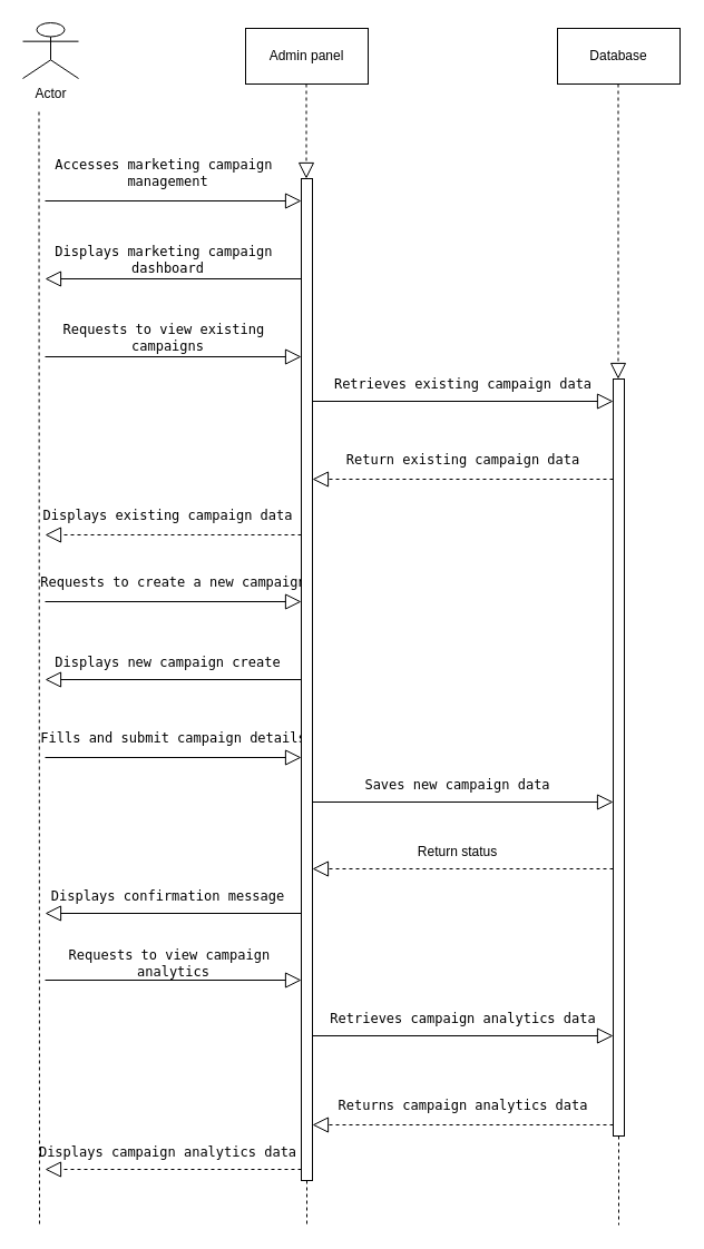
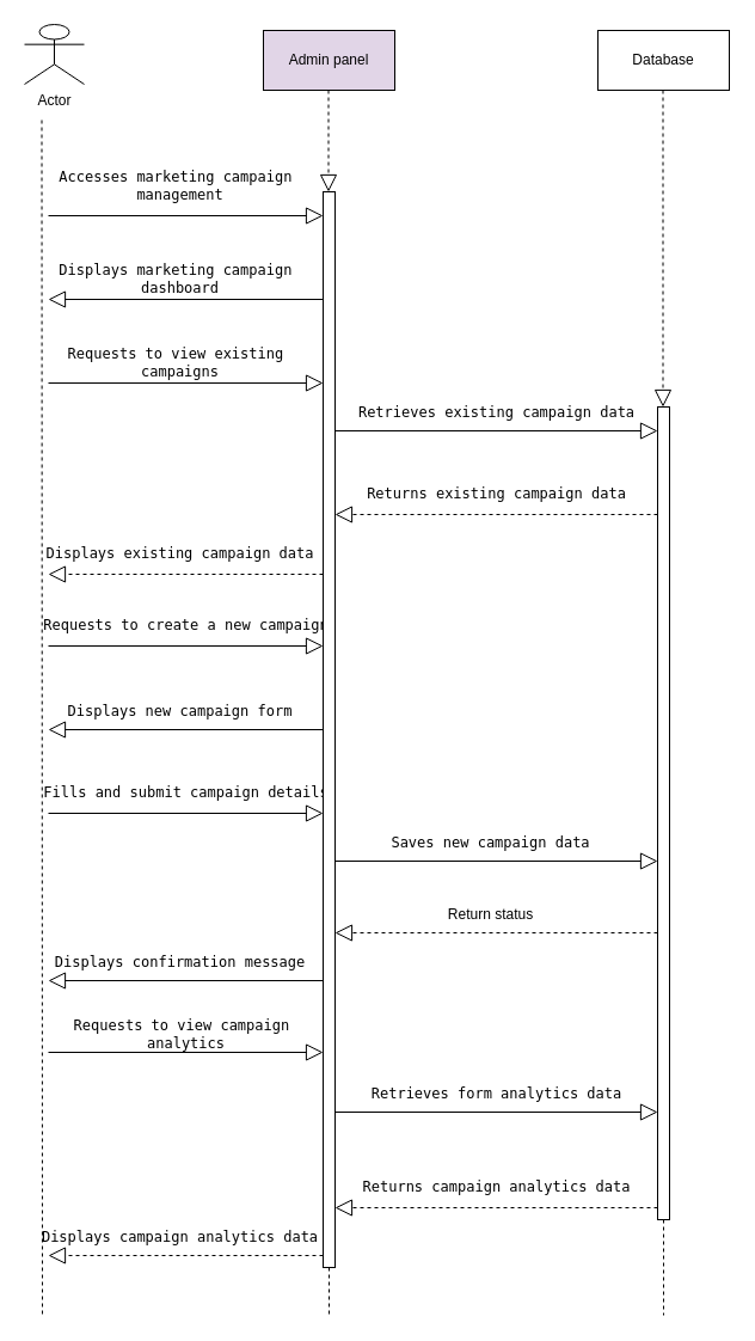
  <mxCell id="0" />
  <mxCell id="1" parent="0" />
  <mxCell id="2" value="Actor" style="shape=umlActor;verticalLabelPosition=bottom;verticalAlign=top;html=1;outlineConnect=0;" parent="1" vertex="1"><mxGeometry x="20" y="20" width="50" height="50" as="geometry" /></mxCell>
  <mxCell id="3" value="Database" style="html=1;whiteSpace=wrap;" parent="1" vertex="1"><mxGeometry x="500" y="25" width="110" height="50" as="geometry" /></mxCell>
- <mxCell id="4" value="Admin panel" style="html=1;whiteSpace=wrap;" parent="1" vertex="1"><mxGeometry x="220" y="25" width="110" height="50" as="geometry" /></mxCell>
+ <mxCell id="4" value="Admin panel" style="html=1;whiteSpace=wrap;fillColor=#e1d5e7;" parent="1" vertex="1"><mxGeometry x="220" y="25" width="110" height="50" as="geometry" /></mxCell>
  <mxCell id="5" value="" style="endArrow=none;dashed=1;endFill=0;endSize=12;html=1;rounded=0;" parent="1" edge="1"><mxGeometry width="160" relative="1" as="geometry"><mxPoint x="34.5" y="100" as="sourcePoint" /><mxPoint x="35" y="1100" as="targetPoint" /></mxGeometry></mxCell>
  <mxCell id="6" value="" style="endArrow=none;dashed=1;endFill=0;endSize=12;html=1;rounded=0;" parent="1" source="41" edge="1"><mxGeometry width="160" relative="1" as="geometry"><mxPoint x="274.5" y="75" as="sourcePoint" /><mxPoint x="275" y="1100" as="targetPoint" /></mxGeometry></mxCell>
  <mxCell id="7" value="" style="endArrow=none;dashed=1;endFill=0;endSize=12;html=1;rounded=0;" parent="1" source="43" edge="1"><mxGeometry width="160" relative="1" as="geometry"><mxPoint x="554.5" y="75" as="sourcePoint" /><mxPoint x="555" y="1100" as="targetPoint" /></mxGeometry></mxCell>
  <mxCell id="8" value="&lt;pre&gt;&lt;code class=&quot;!whitespace-pre hljs language-sql&quot;&gt;Accesses marketing campaign &lt;br&gt;management&lt;/code&gt;&lt;/pre&gt;" style="text;html=1;align=center;verticalAlign=middle;resizable=0;points=[];autosize=1;strokeColor=none;fillColor=none;" parent="1" vertex="1"><mxGeometry x="40" y="120" width="220" height="70" as="geometry" /></mxCell>
  <mxCell id="9" value="&lt;pre&gt;&lt;code class=&quot;!whitespace-pre hljs language-sql&quot;&gt;Displays marketing campaign &lt;br&gt;dashboard&lt;/code&gt;&lt;/pre&gt;" style="text;html=1;align=center;verticalAlign=middle;resizable=0;points=[];autosize=1;strokeColor=none;fillColor=none;" parent="1" vertex="1"><mxGeometry x="40" y="198" width="220" height="70" as="geometry" /></mxCell>
  <mxCell id="10" value="&lt;pre&gt;&lt;code class=&quot;!whitespace-pre hljs language-sql&quot;&gt;Requests to &lt;span class=&quot;hljs-keyword&quot;&gt;view&lt;/span&gt; existing &lt;br&gt;campaigns&lt;/code&gt;&lt;/pre&gt;" style="text;html=1;align=center;verticalAlign=middle;resizable=0;points=[];autosize=1;strokeColor=none;fillColor=none;" parent="1" vertex="1"><mxGeometry x="45" y="268" width="210" height="70" as="geometry" /></mxCell>
  <mxCell id="11" value="&lt;pre&gt;&lt;code class=&quot;!whitespace-pre hljs language-sql&quot;&gt;Retrieves existing campaign data&lt;/code&gt;&lt;/pre&gt;" style="text;html=1;align=center;verticalAlign=middle;resizable=0;points=[];autosize=1;strokeColor=none;fillColor=none;" parent="1" vertex="1"><mxGeometry x="290" y="320" width="250" height="50" as="geometry" /></mxCell>
- <mxCell id="12" value="&lt;pre&gt;&lt;code class=&quot;!whitespace-pre hljs language-sql&quot;&gt;Return existing campaign data&lt;/code&gt;&lt;/pre&gt;" style="text;html=1;align=center;verticalAlign=middle;resizable=0;points=[];autosize=1;strokeColor=none;fillColor=none;" parent="1" vertex="1"><mxGeometry x="300" y="388" width="230" height="50" as="geometry" /></mxCell>
+ <mxCell id="12" value="&lt;pre&gt;&lt;code class=&quot;!whitespace-pre hljs language-sql&quot;&gt;Returns existing campaign data&lt;/code&gt;&lt;/pre&gt;" style="text;html=1;align=center;verticalAlign=middle;resizable=0;points=[];autosize=1;strokeColor=none;fillColor=none;" parent="1" vertex="1"><mxGeometry x="300" y="388" width="230" height="50" as="geometry" /></mxCell>
  <mxCell id="13" value="&lt;pre&gt;&lt;code class=&quot;!whitespace-pre hljs language-sql&quot;&gt;Displays existing campaign data&lt;/code&gt;&lt;/pre&gt;" style="text;html=1;align=center;verticalAlign=middle;resizable=0;points=[];autosize=1;strokeColor=none;fillColor=none;" parent="1" vertex="1"><mxGeometry x="30" y="438" width="240" height="50" as="geometry" /></mxCell>
  <mxCell id="14" value="&lt;pre&gt;&lt;code class=&quot;!whitespace-pre hljs language-sql&quot;&gt;Requests to &lt;span class=&quot;hljs-keyword&quot;&gt;create&lt;/span&gt; a &lt;span class=&quot;hljs-keyword&quot;&gt;new&lt;/span&gt; campaign&lt;/code&gt;&lt;/pre&gt;" style="text;html=1;align=center;verticalAlign=middle;resizable=0;points=[];autosize=1;strokeColor=none;fillColor=none;" parent="1" vertex="1"><mxGeometry x="30" y="498" width="250" height="50" as="geometry" /></mxCell>
- <mxCell id="15" value="&lt;pre&gt;&lt;code class=&quot;!whitespace-pre hljs language-sql&quot;&gt;Displays new campaign create&lt;/code&gt;&lt;/pre&gt;" style="text;html=1;align=center;verticalAlign=middle;resizable=0;points=[];autosize=1;strokeColor=none;fillColor=none;" parent="1" vertex="1"><mxGeometry x="45" y="570" width="210" height="50" as="geometry" /></mxCell>
+ <mxCell id="15" value="&lt;pre&gt;&lt;code class=&quot;!whitespace-pre hljs language-sql&quot;&gt;Displays new campaign form&lt;/code&gt;&lt;/pre&gt;" style="text;html=1;align=center;verticalAlign=middle;resizable=0;points=[];autosize=1;strokeColor=none;fillColor=none;" parent="1" vertex="1"><mxGeometry x="45" y="570" width="210" height="50" as="geometry" /></mxCell>
  <mxCell id="16" value="&lt;pre&gt;&lt;code class=&quot;!whitespace-pre hljs language-sql&quot;&gt;Fills and submit campaign details&lt;/code&gt;&lt;/pre&gt;" style="text;html=1;align=center;verticalAlign=middle;resizable=0;points=[];autosize=1;strokeColor=none;fillColor=none;" parent="1" vertex="1"><mxGeometry x="30" y="638" width="250" height="50" as="geometry" /></mxCell>
  <mxCell id="17" value="&lt;pre&gt;&lt;code class=&quot;!whitespace-pre hljs language-sql&quot;&gt;Saves new campaign data&lt;/code&gt;&lt;/pre&gt;" style="text;html=1;align=center;verticalAlign=middle;resizable=0;points=[];autosize=1;strokeColor=none;fillColor=none;" parent="1" vertex="1"><mxGeometry x="320" y="680" width="180" height="50" as="geometry" /></mxCell>
  <mxCell id="18" value="&lt;div&gt;Return status&lt;/div&gt;" style="text;html=1;align=center;verticalAlign=middle;resizable=0;points=[];autosize=1;strokeColor=none;fillColor=none;" parent="1" vertex="1"><mxGeometry x="360" y="750" width="100" height="30" as="geometry" /></mxCell>
  <mxCell id="19" value="&lt;pre&gt;&lt;code class=&quot;!whitespace-pre hljs language-sql&quot;&gt;Displays confirmation message&lt;/code&gt;&lt;/pre&gt;" style="text;html=1;align=center;verticalAlign=middle;resizable=0;points=[];autosize=1;strokeColor=none;fillColor=none;" parent="1" vertex="1"><mxGeometry x="35" y="780" width="230" height="50" as="geometry" /></mxCell>
  <mxCell id="20" value="&lt;pre&gt;&lt;code class=&quot;!whitespace-pre hljs language-sql&quot;&gt;Requests to &lt;span class=&quot;hljs-keyword&quot;&gt;view&lt;/span&gt; campaign &lt;br&gt;analytics&lt;/code&gt;&lt;/pre&gt;" style="text;html=1;align=center;verticalAlign=middle;resizable=0;points=[];autosize=1;strokeColor=none;fillColor=none;" parent="1" vertex="1"><mxGeometry x="50" y="830" width="210" height="70" as="geometry" /></mxCell>
- <mxCell id="21" value="&lt;pre&gt;&lt;code class=&quot;!whitespace-pre hljs language-sql&quot;&gt;Retrieves campaign analytics data&lt;/code&gt;&lt;/pre&gt;" style="text;html=1;align=center;verticalAlign=middle;resizable=0;points=[];autosize=1;strokeColor=none;fillColor=none;" parent="1" vertex="1"><mxGeometry x="290" y="890" width="250" height="50" as="geometry" /></mxCell>
+ <mxCell id="21" value="&lt;pre&gt;&lt;code class=&quot;!whitespace-pre hljs language-sql&quot;&gt;Retrieves form analytics data&lt;/code&gt;&lt;/pre&gt;" style="text;html=1;align=center;verticalAlign=middle;resizable=0;points=[];autosize=1;strokeColor=none;fillColor=none;" parent="1" vertex="1"><mxGeometry x="290" y="890" width="250" height="50" as="geometry" /></mxCell>
  <mxCell id="22" value="&lt;pre&gt;&lt;code class=&quot;!whitespace-pre hljs language-sql&quot;&gt;Returns campaign analytics data&lt;/code&gt;&lt;/pre&gt;" style="text;html=1;align=center;verticalAlign=middle;resizable=0;points=[];autosize=1;strokeColor=none;fillColor=none;" parent="1" vertex="1"><mxGeometry x="295" y="968" width="240" height="50" as="geometry" /></mxCell>
  <mxCell id="23" value="&lt;pre&gt;&lt;code class=&quot;!whitespace-pre hljs language-sql&quot;&gt;Displays campaign analytics data&lt;/code&gt;&lt;/pre&gt;" style="text;html=1;align=center;verticalAlign=middle;resizable=0;points=[];autosize=1;strokeColor=none;fillColor=none;" parent="1" vertex="1"><mxGeometry x="25" y="1010" width="250" height="50" as="geometry" /></mxCell>
  <mxCell id="24" value="" style="endArrow=block;endFill=0;endSize=12;html=1;rounded=0;" parent="1" edge="1"><mxGeometry width="160" relative="1" as="geometry"><mxPoint x="40" y="180" as="sourcePoint" /><mxPoint x="270" y="180" as="targetPoint" /></mxGeometry></mxCell>
  <mxCell id="25" value="" style="endArrow=block;endFill=0;endSize=12;html=1;rounded=0;" parent="1" edge="1"><mxGeometry width="160" relative="1" as="geometry"><mxPoint x="270" y="250" as="sourcePoint" /><mxPoint x="40" y="250" as="targetPoint" /></mxGeometry></mxCell>
  <mxCell id="26" value="" style="endArrow=block;endFill=0;endSize=12;html=1;rounded=0;" parent="1" edge="1"><mxGeometry width="160" relative="1" as="geometry"><mxPoint x="40" y="320" as="sourcePoint" /><mxPoint x="270" y="320" as="targetPoint" /></mxGeometry></mxCell>
  <mxCell id="27" value="" style="endArrow=block;endFill=0;endSize=12;html=1;rounded=0;" parent="1" edge="1"><mxGeometry width="160" relative="1" as="geometry"><mxPoint x="280" y="360" as="sourcePoint" /><mxPoint x="550" y="360" as="targetPoint" /></mxGeometry></mxCell>
  <mxCell id="28" value="" style="endArrow=block;endFill=0;endSize=12;html=1;rounded=0;dashed=1;" parent="1" edge="1"><mxGeometry width="160" relative="1" as="geometry"><mxPoint x="550" y="430" as="sourcePoint" /><mxPoint x="280" y="430" as="targetPoint" /></mxGeometry></mxCell>
  <mxCell id="29" value="" style="endArrow=block;endFill=0;endSize=12;html=1;rounded=0;dashed=1;" parent="1" edge="1"><mxGeometry width="160" relative="1" as="geometry"><mxPoint x="270" y="480" as="sourcePoint" /><mxPoint x="40" y="480" as="targetPoint" /></mxGeometry></mxCell>
  <mxCell id="30" value="" style="endArrow=block;endFill=0;endSize=12;html=1;rounded=0;" parent="1" edge="1"><mxGeometry width="160" relative="1" as="geometry"><mxPoint x="40" y="540" as="sourcePoint" /><mxPoint x="270" y="540" as="targetPoint" /></mxGeometry></mxCell>
  <mxCell id="31" value="" style="endArrow=block;endFill=0;endSize=12;html=1;rounded=0;" parent="1" edge="1"><mxGeometry width="160" relative="1" as="geometry"><mxPoint x="270" y="610" as="sourcePoint" /><mxPoint x="40" y="610" as="targetPoint" /></mxGeometry></mxCell>
  <mxCell id="32" value="" style="endArrow=block;endFill=0;endSize=12;html=1;rounded=0;" parent="1" edge="1"><mxGeometry width="160" relative="1" as="geometry"><mxPoint x="40" y="680" as="sourcePoint" /><mxPoint x="270" y="680" as="targetPoint" /></mxGeometry></mxCell>
  <mxCell id="33" value="" style="endArrow=block;endFill=0;endSize=12;html=1;rounded=0;" parent="1" edge="1"><mxGeometry width="160" relative="1" as="geometry"><mxPoint x="280" y="720" as="sourcePoint" /><mxPoint x="550" y="720" as="targetPoint" /></mxGeometry></mxCell>
  <mxCell id="34" value="" style="endArrow=block;endFill=0;endSize=12;html=1;rounded=0;dashed=1;" parent="1" edge="1"><mxGeometry width="160" relative="1" as="geometry"><mxPoint x="550" y="780" as="sourcePoint" /><mxPoint x="280" y="780" as="targetPoint" /></mxGeometry></mxCell>
  <mxCell id="35" value="" style="endArrow=block;endFill=0;endSize=12;html=1;rounded=0;" parent="1" edge="1"><mxGeometry width="160" relative="1" as="geometry"><mxPoint x="280" y="930" as="sourcePoint" /><mxPoint x="550" y="930" as="targetPoint" /></mxGeometry></mxCell>
  <mxCell id="36" value="" style="endArrow=block;endFill=0;endSize=12;html=1;rounded=0;dashed=1;" parent="1" edge="1"><mxGeometry width="160" relative="1" as="geometry"><mxPoint x="550" y="1010" as="sourcePoint" /><mxPoint x="280" y="1010" as="targetPoint" /></mxGeometry></mxCell>
  <mxCell id="37" value="" style="endArrow=block;endFill=0;endSize=12;html=1;rounded=0;" parent="1" edge="1"><mxGeometry width="160" relative="1" as="geometry"><mxPoint x="270" y="820" as="sourcePoint" /><mxPoint x="40" y="820" as="targetPoint" /></mxGeometry></mxCell>
  <mxCell id="38" value="" style="endArrow=block;endFill=0;endSize=12;html=1;rounded=0;" parent="1" edge="1"><mxGeometry width="160" relative="1" as="geometry"><mxPoint x="40" y="880" as="sourcePoint" /><mxPoint x="270" y="880" as="targetPoint" /></mxGeometry></mxCell>
  <mxCell id="39" value="" style="endArrow=block;endFill=0;endSize=12;html=1;rounded=0;dashed=1;" parent="1" edge="1"><mxGeometry width="160" relative="1" as="geometry"><mxPoint x="270" y="1050" as="sourcePoint" /><mxPoint x="40" y="1050" as="targetPoint" /></mxGeometry></mxCell>
  <mxCell id="40" value="" style="endArrow=block;dashed=1;endFill=0;endSize=12;html=1;rounded=0;" parent="1" target="41" edge="1"><mxGeometry width="160" relative="1" as="geometry"><mxPoint x="274.5" y="75" as="sourcePoint" /><mxPoint x="275" y="1100" as="targetPoint" /></mxGeometry></mxCell>
  <mxCell id="41" value="" style="html=1;points=[];perimeter=orthogonalPerimeter;outlineConnect=0;targetShapes=umlLifeline;portConstraint=eastwest;newEdgeStyle={&quot;edgeStyle&quot;:&quot;elbowEdgeStyle&quot;,&quot;elbow&quot;:&quot;vertical&quot;,&quot;curved&quot;:0,&quot;rounded&quot;:0};" parent="1" vertex="1"><mxGeometry x="270" y="160" width="10" height="900" as="geometry" /></mxCell>
  <mxCell id="42" value="" style="endArrow=block;dashed=1;endFill=0;endSize=12;html=1;rounded=0;" parent="1" target="43" edge="1"><mxGeometry width="160" relative="1" as="geometry"><mxPoint x="554.5" y="75" as="sourcePoint" /><mxPoint x="555" y="1100" as="targetPoint" /></mxGeometry></mxCell>
  <mxCell id="43" value="" style="html=1;points=[];perimeter=orthogonalPerimeter;outlineConnect=0;targetShapes=umlLifeline;portConstraint=eastwest;newEdgeStyle={&quot;edgeStyle&quot;:&quot;elbowEdgeStyle&quot;,&quot;elbow&quot;:&quot;vertical&quot;,&quot;curved&quot;:0,&quot;rounded&quot;:0};" parent="1" vertex="1"><mxGeometry x="550" y="340" width="10" height="680" as="geometry" /></mxCell>
